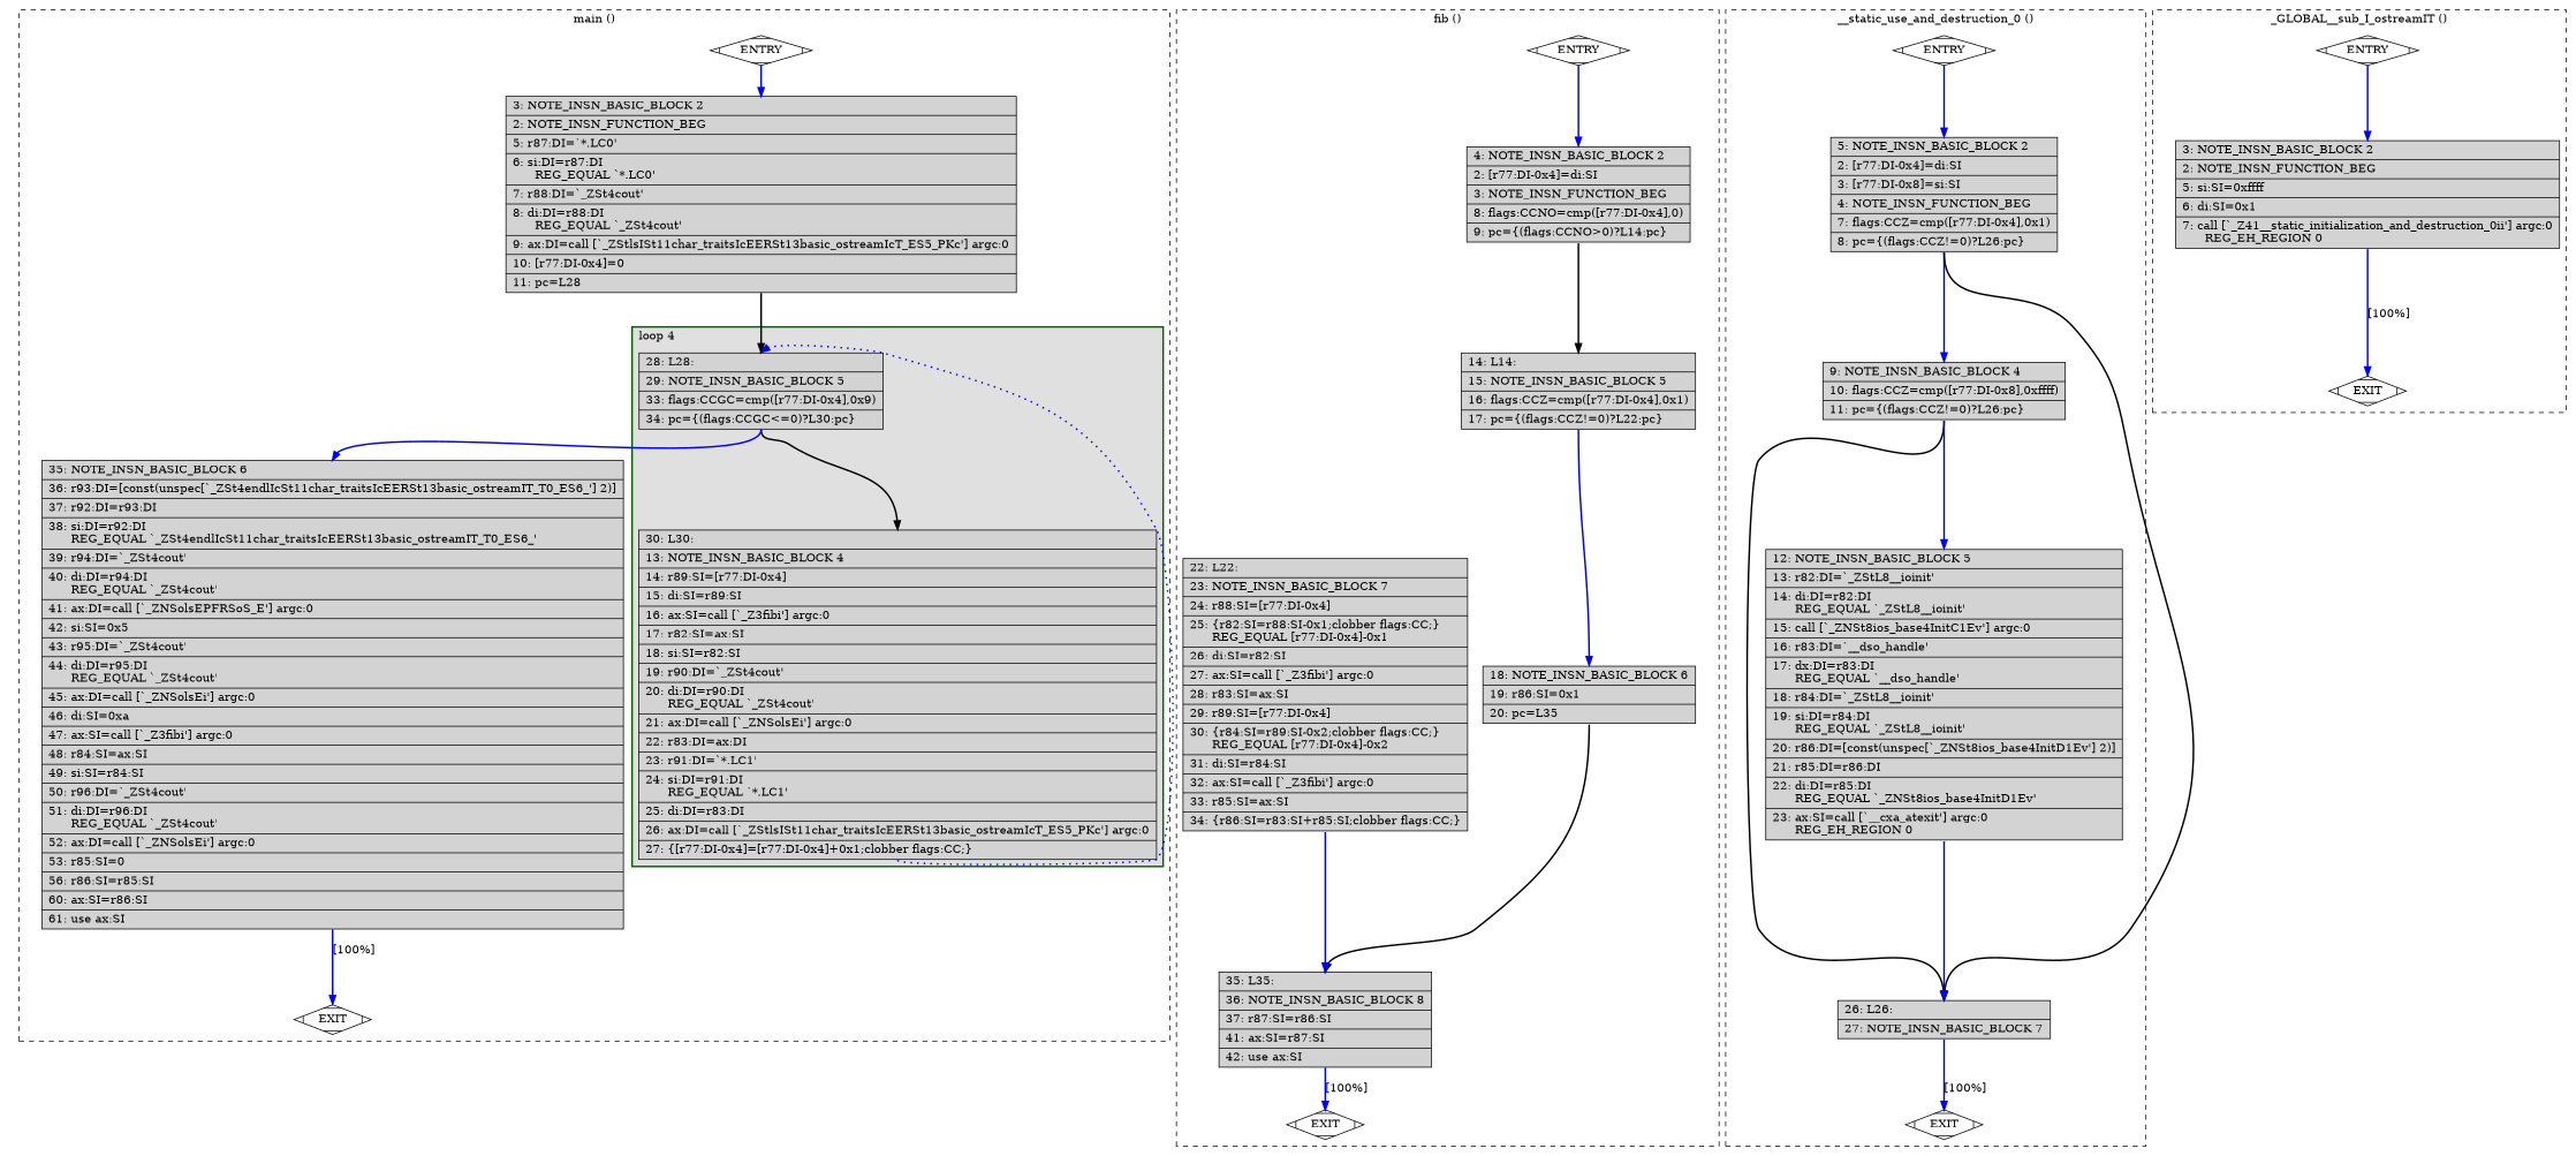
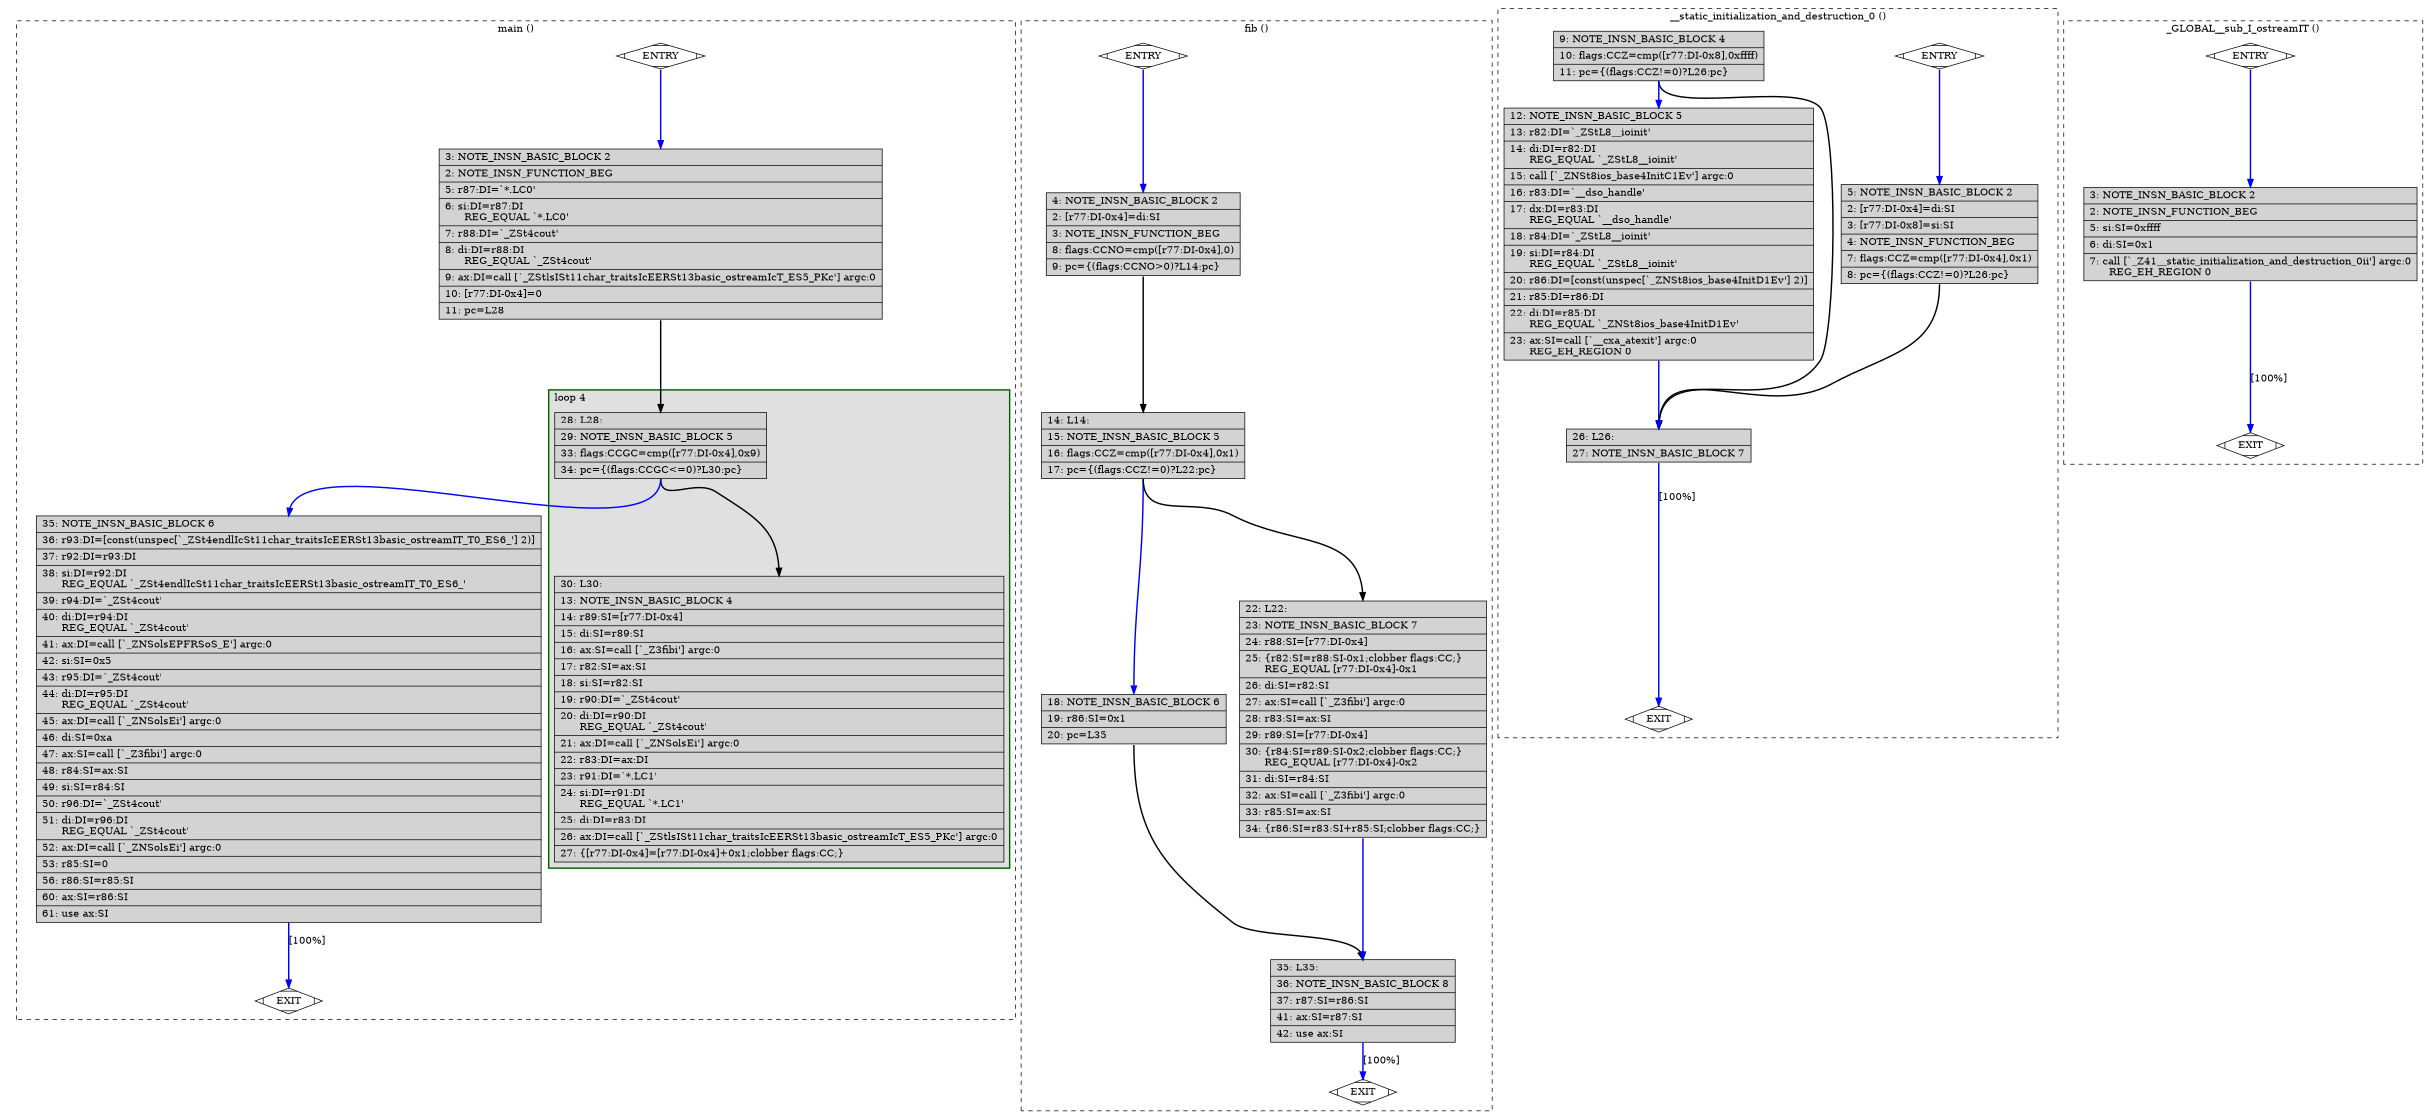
  digraph {
    node [fillcolor=lightgrey shape=record style=filled]
    edge [color=blue constraint=true headport=n style="solid,bold" tailport=s weight=100]
    n1 [label="{\ \ \ 28:\ L28:\l|\ \ \ 29:\ NOTE_INSN_BASIC_BLOCK\ 5\l|\ \ \ 33:\ flags:CCGC=cmp([r77:DI-0x4],0x9)\l|\ \ \ 34:\ pc=\{(flags:CCGC\<=0)?L30:pc\}\l}"]
    n2 [label="{\ \ \ 30:\ L30:\l|\ \ \ 13:\ NOTE_INSN_BASIC_BLOCK\ 4\l|\ \ \ 14:\ r89:SI=[r77:DI-0x4]\l|\ \ \ 15:\ di:SI=r89:SI\l|\ \ \ 16:\ ax:SI=call\ [`_Z3fibi']\ argc:0\l|\ \ \ 17:\ r82:SI=ax:SI\l|\ \ \ 18:\ si:SI=r82:SI\l|\ \ \ 19:\ r90:DI=`_ZSt4cout'\l|\ \ \ 20:\ di:DI=r90:DI\l\ \ \ \ \ \ REG_EQUAL\ `_ZSt4cout'\l|\ \ \ 21:\ ax:DI=call\ [`_ZNSolsEi']\ argc:0\l|\ \ \ 22:\ r83:DI=ax:DI\l|\ \ \ 23:\ r91:DI=`*.LC1'\l|\ \ \ 24:\ si:DI=r91:DI\l\ \ \ \ \ \ REG_EQUAL\ `*.LC1'\l|\ \ \ 25:\ di:DI=r83:DI\l|\ \ \ 26:\ ax:DI=call\ [`_ZStlsISt11char_traitsIcEERSt13basic_ostreamIcT_ES5_PKc']\ argc:0\l|\ \ \ 27:\ \{[r77:DI-0x4]=[r77:DI-0x4]+0x1;clobber\ flags:CC;\}\l}"]
    n3 [label="{\ \ \ 35:\ NOTE_INSN_BASIC_BLOCK\ 6\l|\ \ \ 36:\ r93:DI=[const(unspec[`_ZSt4endlIcSt11char_traitsIcEERSt13basic_ostreamIT_T0_ES6_']\ 2)]\l|\ \ \ 37:\ r92:DI=r93:DI\l|\ \ \ 38:\ si:DI=r92:DI\l\ \ \ \ \ \ REG_EQUAL\ `_ZSt4endlIcSt11char_traitsIcEERSt13basic_ostreamIT_T0_ES6_'\l|\ \ \ 39:\ r94:DI=`_ZSt4cout'\l|\ \ \ 40:\ di:DI=r94:DI\l\ \ \ \ \ \ REG_EQUAL\ `_ZSt4cout'\l|\ \ \ 41:\ ax:DI=call\ [`_ZNSolsEPFRSoS_E']\ argc:0\l|\ \ \ 42:\ si:SI=0x5\l|\ \ \ 43:\ r95:DI=`_ZSt4cout'\l|\ \ \ 44:\ di:DI=r95:DI\l\ \ \ \ \ \ REG_EQUAL\ `_ZSt4cout'\l|\ \ \ 45:\ ax:DI=call\ [`_ZNSolsEi']\ argc:0\l|\ \ \ 46:\ di:SI=0xa\l|\ \ \ 47:\ ax:SI=call\ [`_Z3fibi']\ argc:0\l|\ \ \ 48:\ r84:SI=ax:SI\l|\ \ \ 49:\ si:SI=r84:SI\l|\ \ \ 50:\ r96:DI=`_ZSt4cout'\l|\ \ \ 51:\ di:DI=r96:DI\l\ \ \ \ \ \ REG_EQUAL\ `_ZSt4cout'\l|\ \ \ 52:\ ax:DI=call\ [`_ZNSolsEi']\ argc:0\l|\ \ \ 53:\ r85:SI=0\l|\ \ \ 56:\ r86:SI=r85:SI\l|\ \ \ 60:\ ax:SI=r86:SI\l|\ \ \ 61:\ use\ ax:SI\l}"]
    n4 [fillcolor=white label=ENTRY shape=Mdiamond]
    n5 [fillcolor=white label=EXIT shape=Mdiamond]
    n6 [label="{\ \ \ \ 3:\ NOTE_INSN_BASIC_BLOCK\ 2\l|\ \ \ \ 2:\ NOTE_INSN_FUNCTION_BEG\l|\ \ \ \ 5:\ r87:DI=`*.LC0'\l|\ \ \ \ 6:\ si:DI=r87:DI\l\ \ \ \ \ \ REG_EQUAL\ `*.LC0'\l|\ \ \ \ 7:\ r88:DI=`_ZSt4cout'\l|\ \ \ \ 8:\ di:DI=r88:DI\l\ \ \ \ \ \ REG_EQUAL\ `_ZSt4cout'\l|\ \ \ \ 9:\ ax:DI=call\ [`_ZStlsISt11char_traitsIcEERSt13basic_ostreamIcT_ES5_PKc']\ argc:0\l|\ \ \ 10:\ [r77:DI-0x4]=0\l|\ \ \ 11:\ pc=L28\l}"]
    n7 [fillcolor=white label=ENTRY shape=Mdiamond]
    n8 [fillcolor=white label=EXIT shape=Mdiamond]
    n9 [label="{\ \ \ \ 4:\ NOTE_INSN_BASIC_BLOCK\ 2\l|\ \ \ \ 2:\ [r77:DI-0x4]=di:SI\l|\ \ \ \ 3:\ NOTE_INSN_FUNCTION_BEG\l|\ \ \ \ 8:\ flags:CCNO=cmp([r77:DI-0x4],0)\l|\ \ \ \ 9:\ pc=\{(flags:CCNO\>0)?L14:pc\}\l}"]
    n10 [label="{\ \ \ 14:\ L14:\l|\ \ \ 15:\ NOTE_INSN_BASIC_BLOCK\ 5\l|\ \ \ 16:\ flags:CCZ=cmp([r77:DI-0x4],0x1)\l|\ \ \ 17:\ pc=\{(flags:CCZ!=0)?L22:pc\}\l}"]
    n11 [label="{\ \ \ 35:\ L35:\l|\ \ \ 36:\ NOTE_INSN_BASIC_BLOCK\ 8\l|\ \ \ 37:\ r87:SI=r86:SI\l|\ \ \ 41:\ ax:SI=r87:SI\l|\ \ \ 42:\ use\ ax:SI\l}"]
    n12 [label="{\ \ \ 18:\ NOTE_INSN_BASIC_BLOCK\ 6\l|\ \ \ 19:\ r86:SI=0x1\l|\ \ \ 20:\ pc=L35\l}"]
    n13 [label="{\ \ \ 22:\ L22:\l|\ \ \ 23:\ NOTE_INSN_BASIC_BLOCK\ 7\l|\ \ \ 24:\ r88:SI=[r77:DI-0x4]\l|\ \ \ 25:\ \{r82:SI=r88:SI-0x1;clobber\ flags:CC;\}\l\ \ \ \ \ \ REG_EQUAL\ [r77:DI-0x4]-0x1\l|\ \ \ 26:\ di:SI=r82:SI\l|\ \ \ 27:\ ax:SI=call\ [`_Z3fibi']\ argc:0\l|\ \ \ 28:\ r83:SI=ax:SI\l|\ \ \ 29:\ r89:SI=[r77:DI-0x4]\l|\ \ \ 30:\ \{r84:SI=r89:SI-0x2;clobber\ flags:CC;\}\l\ \ \ \ \ \ REG_EQUAL\ [r77:DI-0x4]-0x2\l|\ \ \ 31:\ di:SI=r84:SI\l|\ \ \ 32:\ ax:SI=call\ [`_Z3fibi']\ argc:0\l|\ \ \ 33:\ r85:SI=ax:SI\l|\ \ \ 34:\ \{r86:SI=r83:SI+r85:SI;clobber\ flags:CC;\}\l}"]
    n14 [fillcolor=white label=ENTRY shape=Mdiamond]
    n15 [fillcolor=white label=EXIT shape=Mdiamond]
    n16 [label="{\ \ \ \ 5:\ NOTE_INSN_BASIC_BLOCK\ 2\l|\ \ \ \ 2:\ [r77:DI-0x4]=di:SI\l|\ \ \ \ 3:\ [r77:DI-0x8]=si:SI\l|\ \ \ \ 4:\ NOTE_INSN_FUNCTION_BEG\l|\ \ \ \ 7:\ flags:CCZ=cmp([r77:DI-0x4],0x1)\l|\ \ \ \ 8:\ pc=\{(flags:CCZ!=0)?L26:pc\}\l}"]
    n17 [label="{\ \ \ \ 9:\ NOTE_INSN_BASIC_BLOCK\ 4\l|\ \ \ 10:\ flags:CCZ=cmp([r77:DI-0x8],0xffff)\l|\ \ \ 11:\ pc=\{(flags:CCZ!=0)?L26:pc\}\l}"]
    n18 [label="{\ \ \ 26:\ L26:\l|\ \ \ 27:\ NOTE_INSN_BASIC_BLOCK\ 7\l}"]
    n19 [label="{\ \ \ 12:\ NOTE_INSN_BASIC_BLOCK\ 5\l|\ \ \ 13:\ r82:DI=`_ZStL8__ioinit'\l|\ \ \ 14:\ di:DI=r82:DI\l\ \ \ \ \ \ REG_EQUAL\ `_ZStL8__ioinit'\l|\ \ \ 15:\ call\ [`_ZNSt8ios_base4InitC1Ev']\ argc:0\l|\ \ \ 16:\ r83:DI=`__dso_handle'\l|\ \ \ 17:\ dx:DI=r83:DI\l\ \ \ \ \ \ REG_EQUAL\ `__dso_handle'\l|\ \ \ 18:\ r84:DI=`_ZStL8__ioinit'\l|\ \ \ 19:\ si:DI=r84:DI\l\ \ \ \ \ \ REG_EQUAL\ `_ZStL8__ioinit'\l|\ \ \ 20:\ r86:DI=[const(unspec[`_ZNSt8ios_base4InitD1Ev']\ 2)]\l|\ \ \ 21:\ r85:DI=r86:DI\l|\ \ \ 22:\ di:DI=r85:DI\l\ \ \ \ \ \ REG_EQUAL\ `_ZNSt8ios_base4InitD1Ev'\l|\ \ \ 23:\ ax:SI=call\ [`__cxa_atexit']\ argc:0\l\ \ \ \ \ \ REG_EH_REGION\ 0\l}"]
    n20 [fillcolor=white label=ENTRY shape=Mdiamond]
    n21 [fillcolor=white label=EXIT shape=Mdiamond]
    n22 [label="{\ \ \ \ 3:\ NOTE_INSN_BASIC_BLOCK\ 2\l|\ \ \ \ 2:\ NOTE_INSN_FUNCTION_BEG\l|\ \ \ \ 5:\ si:SI=0xffff\l|\ \ \ \ 6:\ di:SI=0x1\l|\ \ \ \ 7:\ call\ [`_Z41__static_initialization_and_destruction_0ii']\ argc:0\l\ \ \ \ \ \ REG_EH_REGION\ 0\l}"]
    subgraph cluster_1 {
      color=black
      label="main ()"
      style=dashed
      n3
      n4
      n5
      n6
      subgraph cluster_2 {
        color=darkgreen
        fillcolor=grey88
        label="loop 4"
        labeljust=l
        penwidth=2
        style=filled
        n1
        n2
      }
    }
    subgraph cluster_3 {
      color=black
      label="fib ()"
      style=dashed
      n7
      n8
      n9
      n10
      n11
      n12
      n13
    }
    subgraph cluster_4 {
      color=black
-     label="__static_use_and_destruction_0 ()"
+     label="__static_initialization_and_destruction_0 ()"
      style=dashed
      n14
      n15
      n16
      n17
      n18
      n19
    }
    subgraph cluster_5 {
      color=black
      label="_GLOBAL__sub_I_ostreamIT ()"
      style=dashed
      n20
      n21
      n22
    }
    n1 -> n2 [color=black weight=10]
    n1 -> n3
-   n2 -> n1 [constraint=false style="dotted,bold" weight=10]
    n3 -> n5 [label="[100%]"]
    n4 -> n5 [style=invis color="" weight=""]
    n4 -> n6
    n6 -> n1 [color=black weight=10]
    n7 -> n8 [style=invis color="" weight=""]
    n7 -> n9
    n9 -> n10 [color=black weight=10]
    n10 -> n12
+   n10 -> n13 [color=black weight=10]
    n11 -> n8 [label="[100%]"]
    n12 -> n11 [color=black weight=10]
    n13 -> n11
    n14 -> n15 [style=invis color="" weight=""]
    n14 -> n16
-   n16 -> n17
    n16 -> n18 [color=black weight=10]
    n17 -> n18 [color=black weight=10]
    n17 -> n19
    n18 -> n15 [label="[100%]"]
    n19 -> n18
    n20 -> n21 [style=invis color="" weight=""]
    n20 -> n22
    n22 -> n21 [label="[100%]"]
  }
